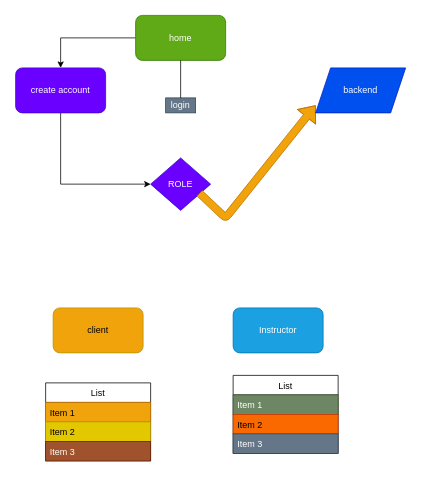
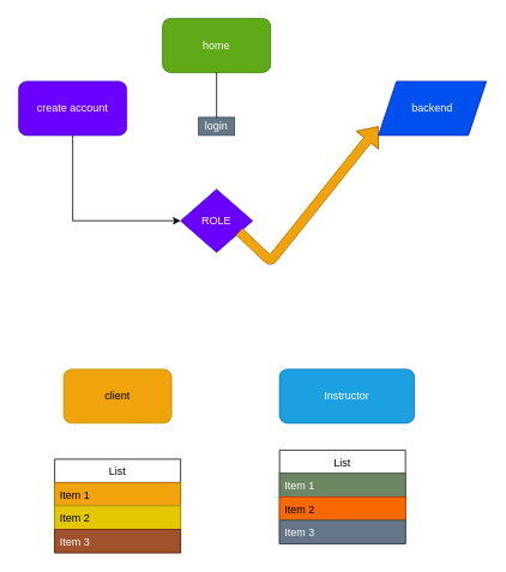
  <mxCell id="0" />
  <mxCell id="1" parent="0" />
- <mxCell id="2" style="edgeStyle=orthogonalEdgeStyle;rounded=0;orthogonalLoop=1;jettySize=auto;html=1;exitX=0;exitY=0.5;exitDx=0;exitDy=0;" edge="1" parent="1" source="3" target="5"><mxGeometry relative="1" as="geometry" /></mxCell>
  <mxCell id="3" value="home" style="rounded=1;whiteSpace=wrap;html=1;fillColor=#60a917;strokeColor=#2D7600;fontColor=#ffffff;" vertex="1" parent="1"><mxGeometry x="180" y="20" width="120" height="60" as="geometry" /></mxCell>
  <mxCell id="4" style="edgeStyle=orthogonalEdgeStyle;rounded=0;orthogonalLoop=1;jettySize=auto;html=1;exitX=0.5;exitY=1;exitDx=0;exitDy=0;entryX=0;entryY=0.5;entryDx=0;entryDy=0;" edge="1" parent="1" source="5" target="6"><mxGeometry relative="1" as="geometry" /></mxCell>
  <mxCell id="5" value="create account" style="rounded=1;whiteSpace=wrap;html=1;fillColor=#6a00ff;strokeColor=#3700CC;fontColor=#ffffff;" vertex="1" parent="1"><mxGeometry x="20" y="90" width="120" height="60" as="geometry" /></mxCell>
  <mxCell id="6" value="&lt;span&gt;ROLE&lt;/span&gt;" style="rhombus;whiteSpace=wrap;html=1;fillColor=#6a00ff;strokeColor=#3700CC;fontColor=#ffffff;" vertex="1" parent="1"><mxGeometry x="200" y="210" width="80" height="70" as="geometry" /></mxCell>
  <mxCell id="7" value="client" style="rounded=1;whiteSpace=wrap;html=1;fillColor=#f0a30a;strokeColor=#B09500;fontColor=#000000;" vertex="1" parent="1"><mxGeometry x="70" y="410" width="120" height="60" as="geometry" /></mxCell>
- <mxCell id="8" value="Instructor" style="rounded=1;whiteSpace=wrap;html=1;fillColor=#1ba1e2;strokeColor=#006EAF;fontColor=#ffffff;" vertex="1" parent="1"><mxGeometry x="310" y="410" width="120" height="60" as="geometry" /></mxCell>
+ <mxCell id="8" value="Instructor" style="rounded=1;whiteSpace=wrap;html=1;fillColor=#1ba1e2;strokeColor=#006EAF;fontColor=#ffffff;" vertex="1" parent="1"><mxGeometry x="310" y="410" width="150" height="60" as="geometry" /></mxCell>
  <mxCell id="9" value="login" style="text;html=1;strokeColor=#314354;fillColor=#647687;align=center;verticalAlign=middle;whiteSpace=wrap;rounded=0;fontColor=#ffffff;" vertex="1" parent="1"><mxGeometry x="220" y="130" width="40" height="20" as="geometry" /></mxCell>
  <mxCell id="10" value="" style="edgeStyle=orthogonalEdgeStyle;rounded=0;orthogonalLoop=1;jettySize=auto;html=1;exitX=0.5;exitY=1;exitDx=0;exitDy=0;entryX=0.5;entryY=0;entryDx=0;entryDy=0;endArrow=none;" edge="1" parent="1" source="3" target="9"><mxGeometry relative="1" as="geometry"><mxPoint x="240" y="80" as="sourcePoint" /><mxPoint x="240" y="210" as="targetPoint" /></mxGeometry></mxCell>
  <mxCell id="11" value="" style="shape=flexArrow;endArrow=classic;html=1;exitX=0.813;exitY=0.671;exitDx=0;exitDy=0;exitPerimeter=0;fillColor=#f0a30a;strokeColor=#BD7000;" edge="1" parent="1" source="6"><mxGeometry width="50" height="50" relative="1" as="geometry"><mxPoint x="280" y="260" as="sourcePoint" /><mxPoint x="420" y="140" as="targetPoint" /><Array as="points"><mxPoint x="300" y="290" /></Array></mxGeometry></mxCell>
  <mxCell id="12" value="backend" style="shape=parallelogram;perimeter=parallelogramPerimeter;whiteSpace=wrap;html=1;fixedSize=1;fillColor=#0050ef;strokeColor=#001DBC;fontColor=#ffffff;" vertex="1" parent="1"><mxGeometry x="420" y="90" width="120" height="60" as="geometry" /></mxCell>
  <mxCell id="13" value="List" style="swimlane;fontStyle=0;childLayout=stackLayout;horizontal=1;startSize=26;horizontalStack=0;resizeParent=1;resizeParentMax=0;resizeLast=0;collapsible=1;marginBottom=0;" vertex="1" parent="1"><mxGeometry x="60" y="510" width="140" height="104" as="geometry" /></mxCell>
  <mxCell id="14" value="Item 1" style="text;strokeColor=#BD7000;fillColor=#f0a30a;align=left;verticalAlign=top;spacingLeft=4;spacingRight=4;overflow=hidden;rotatable=0;points=[[0,0.5],[1,0.5]];portConstraint=eastwest;fontColor=#000000;" vertex="1" parent="13"><mxGeometry y="26" width="140" height="26" as="geometry" /></mxCell>
  <mxCell id="15" value="Item 2" style="text;strokeColor=#B09500;fillColor=#e3c800;align=left;verticalAlign=top;spacingLeft=4;spacingRight=4;overflow=hidden;rotatable=0;points=[[0,0.5],[1,0.5]];portConstraint=eastwest;fontColor=#000000;" vertex="1" parent="13"><mxGeometry y="52" width="140" height="26" as="geometry" /></mxCell>
  <mxCell id="16" value="Item 3" style="text;strokeColor=#6D1F00;fillColor=#a0522d;align=left;verticalAlign=top;spacingLeft=4;spacingRight=4;overflow=hidden;rotatable=0;points=[[0,0.5],[1,0.5]];portConstraint=eastwest;fontColor=#ffffff;" vertex="1" parent="13"><mxGeometry y="78" width="140" height="26" as="geometry" /></mxCell>
  <mxCell id="17" value="List" style="swimlane;fontStyle=0;childLayout=stackLayout;horizontal=1;startSize=26;horizontalStack=0;resizeParent=1;resizeParentMax=0;resizeLast=0;collapsible=1;marginBottom=0;" vertex="1" parent="1"><mxGeometry x="310" y="500" width="140" height="104" as="geometry" /></mxCell>
  <mxCell id="18" value="Item 1" style="text;strokeColor=#3A5431;fillColor=#6d8764;align=left;verticalAlign=top;spacingLeft=4;spacingRight=4;overflow=hidden;rotatable=0;points=[[0,0.5],[1,0.5]];portConstraint=eastwest;fontColor=#ffffff;" vertex="1" parent="17"><mxGeometry y="26" width="140" height="26" as="geometry" /></mxCell>
  <mxCell id="19" value="Item 2" style="text;strokeColor=#C73500;fillColor=#fa6800;align=left;verticalAlign=top;spacingLeft=4;spacingRight=4;overflow=hidden;rotatable=0;points=[[0,0.5],[1,0.5]];portConstraint=eastwest;fontColor=#000000;" vertex="1" parent="17"><mxGeometry y="52" width="140" height="26" as="geometry" /></mxCell>
  <mxCell id="20" value="Item 3" style="text;strokeColor=#314354;fillColor=#647687;align=left;verticalAlign=top;spacingLeft=4;spacingRight=4;overflow=hidden;rotatable=0;points=[[0,0.5],[1,0.5]];portConstraint=eastwest;fontColor=#ffffff;" vertex="1" parent="17"><mxGeometry y="78" width="140" height="26" as="geometry" /></mxCell>
